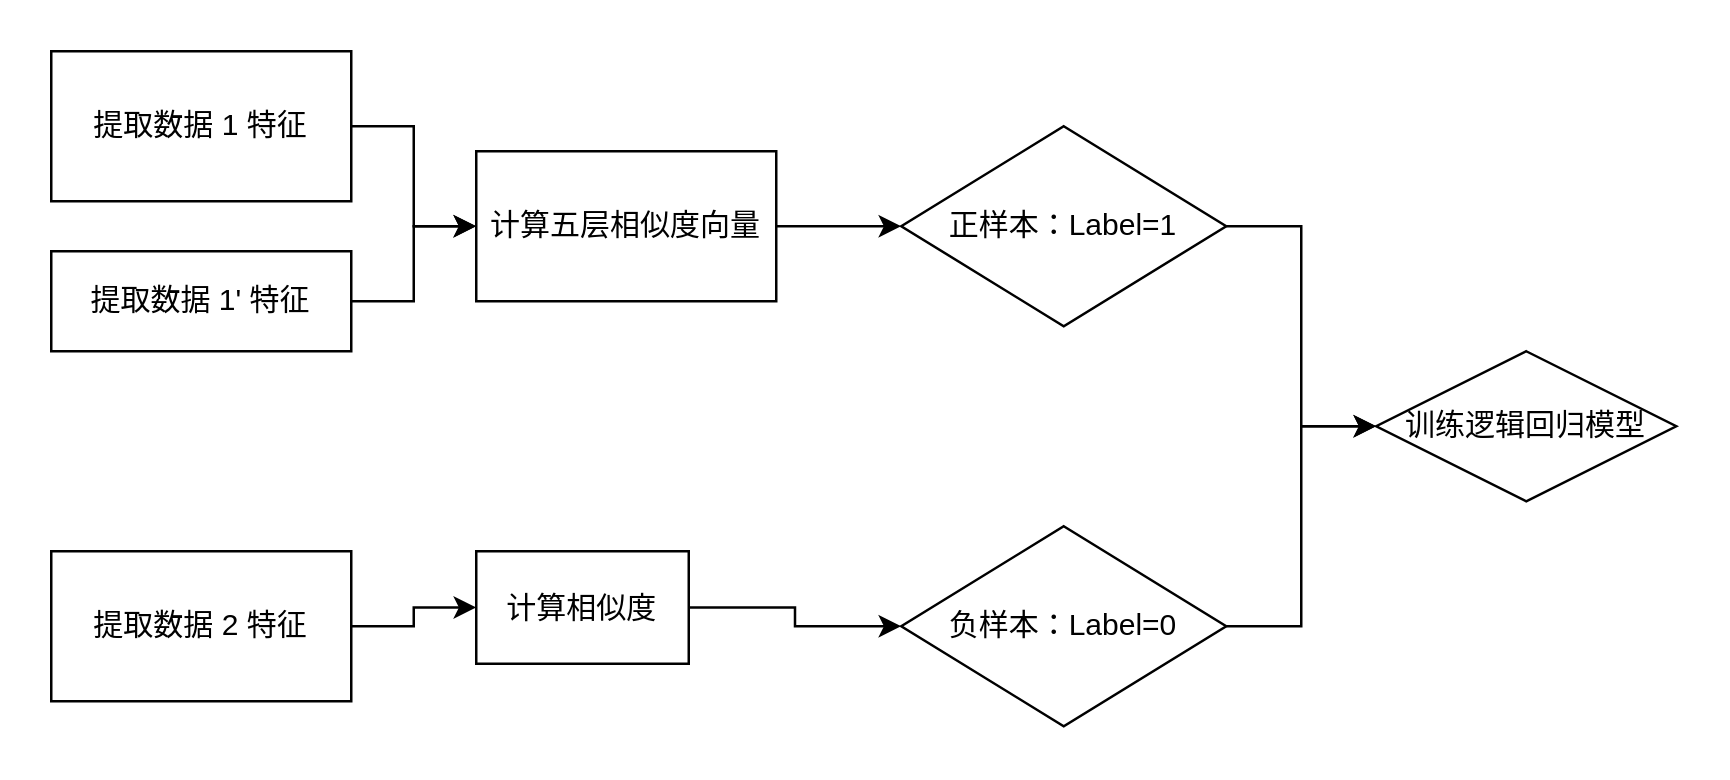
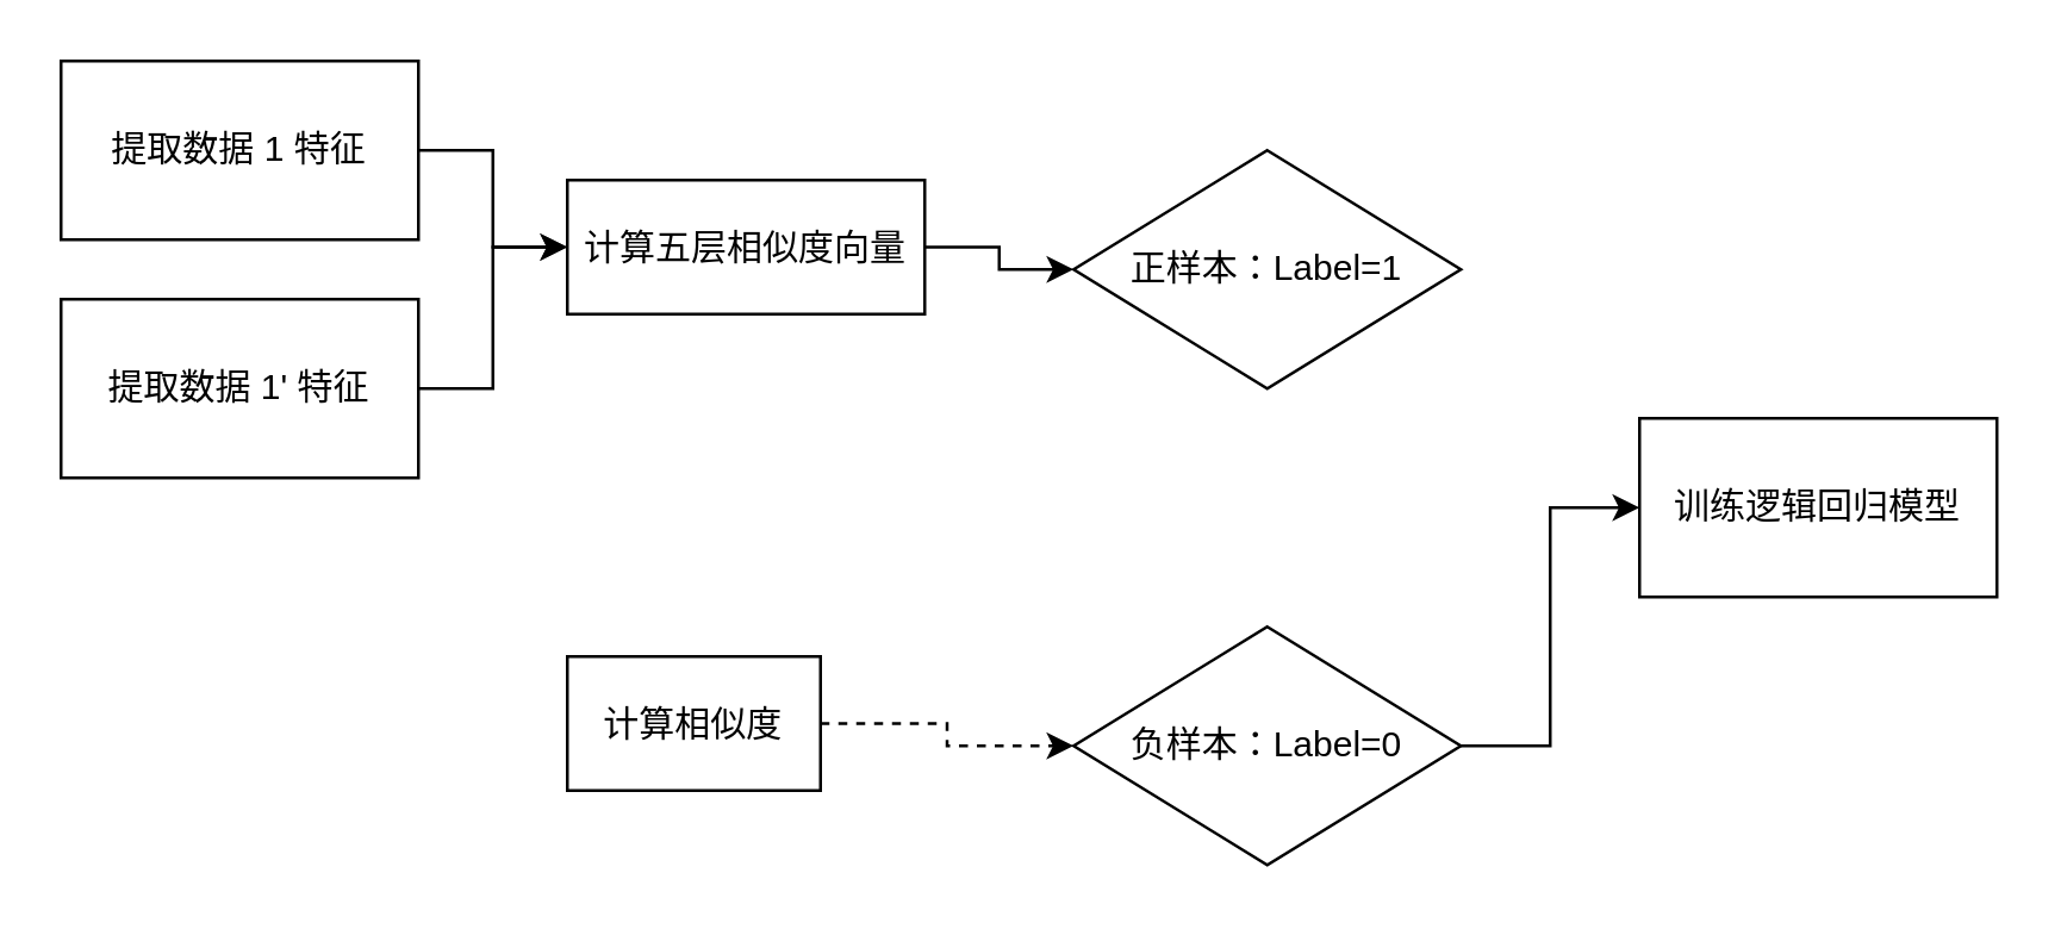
  <mxCell id="0" />
  <mxCell id="1" parent="0" />
  <mxCell id="2" value="提取数据 1 特征" style="rounded=0;whiteSpace=wrap;html=1;" vertex="1" parent="1"><mxGeometry x="20" y="20" width="120" height="60" as="geometry" /></mxCell>
  <mxCell id="3" value="" style="edgeStyle=orthogonalEdgeStyle;rounded=0;orthogonalLoop=1;jettySize=auto;html=1;" edge="1" parent="1" source="4" target="6"><mxGeometry relative="1" as="geometry" /></mxCell>
- <mxCell id="4" value="提取数据 1' 特征" style="rounded=0;whiteSpace=wrap;html=1;" vertex="1" parent="1"><mxGeometry x="20" y="100" width="120" height="40" as="geometry" /></mxCell>
+ <mxCell id="4" value="提取数据 1' 特征" style="rounded=0;whiteSpace=wrap;html=1;" vertex="1" parent="1"><mxGeometry x="20" y="100" width="120" height="60" as="geometry" /></mxCell>
  <mxCell id="5" value="" style="edgeStyle=orthogonalEdgeStyle;rounded=0;orthogonalLoop=1;jettySize=auto;html=1;" edge="1" parent="1" source="6" target="7"><mxGeometry relative="1" as="geometry" /></mxCell>
- <mxCell id="6" value="计算五层相似度向量" style="rounded=0;whiteSpace=wrap;html=1;" vertex="1" parent="1"><mxGeometry x="190" y="60" width="120" height="60" as="geometry" /></mxCell>
+ <mxCell id="6" value="计算五层相似度向量" style="rounded=0;whiteSpace=wrap;html=1;" vertex="1" parent="1"><mxGeometry x="190" y="60" width="120" height="45" as="geometry" /></mxCell>
  <mxCell id="7" value="正样本：Label=1" style="rhombus;whiteSpace=wrap;html=1;" vertex="1" parent="1"><mxGeometry x="360" y="50" width="130" height="80" as="geometry" /></mxCell>
- <mxCell id="8" value="" style="edgeStyle=orthogonalEdgeStyle;rounded=0;orthogonalLoop=1;jettySize=auto;html=1;" edge="1" parent="1" source="9" target="11"><mxGeometry relative="1" as="geometry" /></mxCell>
- <mxCell id="9" value="提取数据 2 特征" style="rounded=0;whiteSpace=wrap;html=1;" vertex="1" parent="1"><mxGeometry x="20" y="220" width="120" height="60" as="geometry" /></mxCell>
- <mxCell id="10" value="" style="edgeStyle=orthogonalEdgeStyle;rounded=0;orthogonalLoop=1;jettySize=auto;html=1;" edge="1" parent="1" source="11" target="12"><mxGeometry relative="1" as="geometry" /></mxCell>
+ <mxCell id="10" value="" style="edgeStyle=orthogonalEdgeStyle;rounded=0;orthogonalLoop=1;jettySize=auto;html=1;dashed=1;" edge="1" parent="1" source="11" target="12"><mxGeometry relative="1" as="geometry" /></mxCell>
  <mxCell id="11" value="计算相似度" style="rounded=0;whiteSpace=wrap;html=1;" vertex="1" parent="1"><mxGeometry x="190" y="220" width="85" height="45" as="geometry" /></mxCell>
  <mxCell id="12" value="负样本：Label=0" style="rhombus;whiteSpace=wrap;html=1;" vertex="1" parent="1"><mxGeometry x="360" y="210" width="130" height="80" as="geometry" /></mxCell>
- <mxCell id="13" value="训练逻辑回归模型" style="rhombus;whiteSpace=wrap;html=1;" vertex="1" parent="1"><mxGeometry x="550" y="140" width="120" height="60" as="geometry" /></mxCell>
+ <mxCell id="13" value="训练逻辑回归模型" style="rounded=0;whiteSpace=wrap;html=1;" vertex="1" parent="1"><mxGeometry x="550" y="140" width="120" height="60" as="geometry" /></mxCell>
  <mxCell id="14" value="" style="endArrow=classic;html=1;rounded=0;exitX=1;exitY=0.5;exitDx=0;exitDy=0;entryX=0;entryY=0.5;entryDx=0;entryDy=0;edgeStyle=orthogonalEdgeStyle;" edge="1" parent="1" source="2" target="6"><mxGeometry width="50" height="50" relative="1" as="geometry"><mxPoint x="390" y="260" as="sourcePoint" /><mxPoint x="440" y="210" as="targetPoint" /></mxGeometry></mxCell>
- <mxCell id="15" value="" style="endArrow=classic;html=1;rounded=0;exitX=1;exitY=0.5;exitDx=0;exitDy=0;entryX=0;entryY=0.5;entryDx=0;entryDy=0;edgeStyle=orthogonalEdgeStyle;" edge="1" parent="1" source="7" target="13"><mxGeometry width="50" height="50" relative="1" as="geometry"><mxPoint x="390" y="260" as="sourcePoint" /><mxPoint x="440" y="210" as="targetPoint" /></mxGeometry></mxCell>
  <mxCell id="16" value="" style="endArrow=classic;html=1;rounded=0;exitX=1;exitY=0.5;exitDx=0;exitDy=0;entryX=0;entryY=0.5;entryDx=0;entryDy=0;edgeStyle=orthogonalEdgeStyle;" edge="1" parent="1" source="12" target="13"><mxGeometry width="50" height="50" relative="1" as="geometry"><mxPoint x="390" y="260" as="sourcePoint" /><mxPoint x="440" y="210" as="targetPoint" /></mxGeometry></mxCell>
